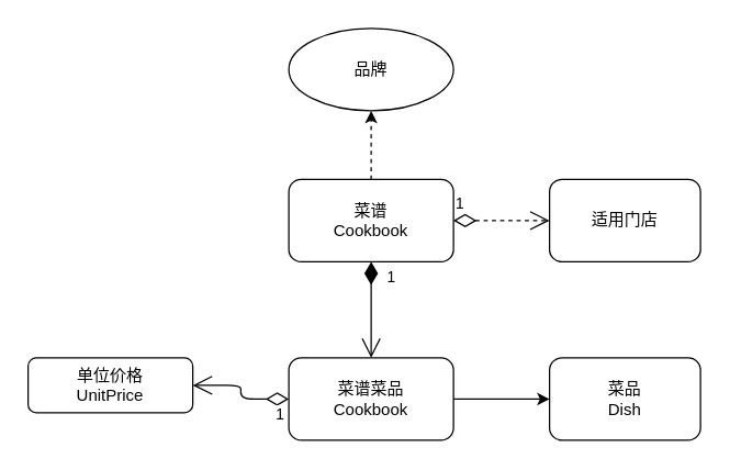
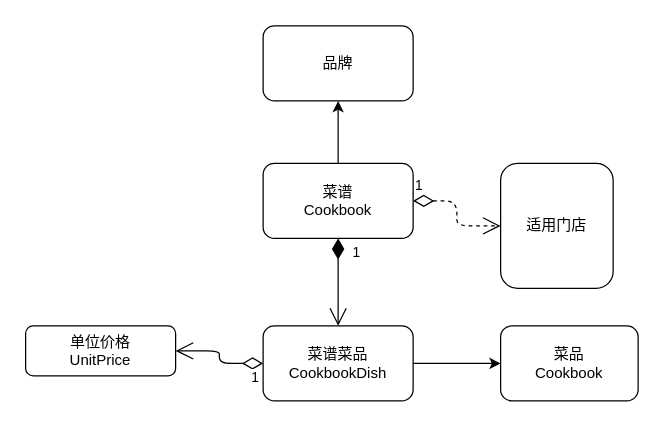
  <mxCell id="0" />
  <mxCell id="1" parent="0" />
  <mxCell id="2" value="菜谱&lt;br&gt;Cookbook" style="rounded=1;whiteSpace=wrap;html=1;" vertex="1" parent="1"><mxGeometry x="210" y="130" width="120" height="60" as="geometry" /></mxCell>
- <mxCell id="3" value="品牌&lt;br&gt;" style="ellipse;whiteSpace=wrap;html=1;" vertex="1" parent="1"><mxGeometry x="210" y="20" width="120" height="60" as="geometry" /></mxCell>
- <mxCell id="4" value="菜谱菜品&lt;br&gt;Cookbook" style="rounded=1;whiteSpace=wrap;html=1;" vertex="1" parent="1"><mxGeometry x="210" y="260" width="120" height="60" as="geometry" /></mxCell>
+ <mxCell id="3" value="品牌&lt;br&gt;" style="rounded=1;whiteSpace=wrap;html=1;" vertex="1" parent="1"><mxGeometry x="210" y="20" width="120" height="60" as="geometry" /></mxCell>
+ <mxCell id="4" value="菜谱菜品&lt;br&gt;CookbookDish" style="rounded=1;whiteSpace=wrap;html=1;" vertex="1" parent="1"><mxGeometry x="210" y="260" width="120" height="60" as="geometry" /></mxCell>
  <mxCell id="5" value="1" style="endArrow=open;html=1;endSize=12;startArrow=diamondThin;startSize=14;startFill=1;edgeStyle=orthogonalEdgeStyle;align=left;verticalAlign=bottom;exitX=0.5;exitY=1;exitDx=0;exitDy=0;entryX=0.5;entryY=0;entryDx=0;entryDy=0;" edge="1" parent="1" source="2" target="4"><mxGeometry x="-0.429" y="10" relative="1" as="geometry"><mxPoint x="340" y="240" as="sourcePoint" /><mxPoint x="500" y="240" as="targetPoint" /><mxPoint as="offset" /></mxGeometry></mxCell>
- <mxCell id="6" value="菜品 &lt;br&gt;Dish" style="rounded=1;whiteSpace=wrap;html=1;" vertex="1" parent="1"><mxGeometry x="400" y="260" width="110" height="60" as="geometry" /></mxCell>
+ <mxCell id="6" value="菜品 &lt;br&gt;Cookbook" style="rounded=1;whiteSpace=wrap;html=1;" vertex="1" parent="1"><mxGeometry x="400" y="260" width="110" height="60" as="geometry" /></mxCell>
  <mxCell id="7" value="" style="endArrow=classic;html=1;exitX=1;exitY=0.5;exitDx=0;exitDy=0;entryX=0;entryY=0.5;entryDx=0;entryDy=0;" edge="1" parent="1" source="4" target="6"><mxGeometry width="50" height="50" relative="1" as="geometry"><mxPoint x="400" y="260" as="sourcePoint" /><mxPoint x="450" y="210" as="targetPoint" /></mxGeometry></mxCell>
- <mxCell id="8" value="" style="endArrow=classic;html=1;entryX=0.5;entryY=1;entryDx=0;entryDy=0;dashed=1;" edge="1" parent="1" source="2" target="3"><mxGeometry width="50" height="50" relative="1" as="geometry"><mxPoint x="400" y="260" as="sourcePoint" /><mxPoint x="450" y="210" as="targetPoint" /></mxGeometry></mxCell>
+ <mxCell id="8" value="" style="endArrow=classic;html=1;entryX=0.5;entryY=1;entryDx=0;entryDy=0;" edge="1" parent="1" source="2" target="3"><mxGeometry width="50" height="50" relative="1" as="geometry"><mxPoint x="400" y="260" as="sourcePoint" /><mxPoint x="450" y="210" as="targetPoint" /></mxGeometry></mxCell>
  <mxCell id="9" value="单位价格&lt;br&gt;UnitPrice" style="rounded=1;whiteSpace=wrap;html=1;" vertex="1" parent="1"><mxGeometry x="20" y="260" width="120" height="40" as="geometry" /></mxCell>
  <mxCell id="10" value="1" style="endArrow=open;html=1;endSize=12;startArrow=diamondThin;startSize=14;startFill=0;edgeStyle=orthogonalEdgeStyle;align=left;verticalAlign=bottom;exitX=0;exitY=0.5;exitDx=0;exitDy=0;entryX=1;entryY=0.5;entryDx=0;entryDy=0;" edge="1" parent="1" source="4" target="9"><mxGeometry x="-0.714" y="20" relative="1" as="geometry"><mxPoint x="340" y="240" as="sourcePoint" /><mxPoint x="500" y="240" as="targetPoint" /><mxPoint as="offset" /></mxGeometry></mxCell>
- <mxCell id="11" value="适用门店" style="rounded=1;whiteSpace=wrap;html=1;" vertex="1" parent="1"><mxGeometry x="400" y="130" width="110" height="60" as="geometry" /></mxCell>
+ <mxCell id="11" value="适用门店" style="rounded=1;whiteSpace=wrap;html=1;" vertex="1" parent="1"><mxGeometry x="400" y="130" width="90" height="100" as="geometry" /></mxCell>
  <mxCell id="12" value="1" style="endArrow=open;html=1;endSize=12;startArrow=diamondThin;startSize=14;startFill=0;edgeStyle=orthogonalEdgeStyle;align=left;verticalAlign=bottom;exitX=1;exitY=0.5;exitDx=0;exitDy=0;entryX=0;entryY=0.5;entryDx=0;entryDy=0;dashed=1;" edge="1" parent="1" source="2" target="11"><mxGeometry x="-1" y="3" relative="1" as="geometry"><mxPoint x="340" y="240" as="sourcePoint" /><mxPoint x="410" y="240" as="targetPoint" /></mxGeometry></mxCell>
